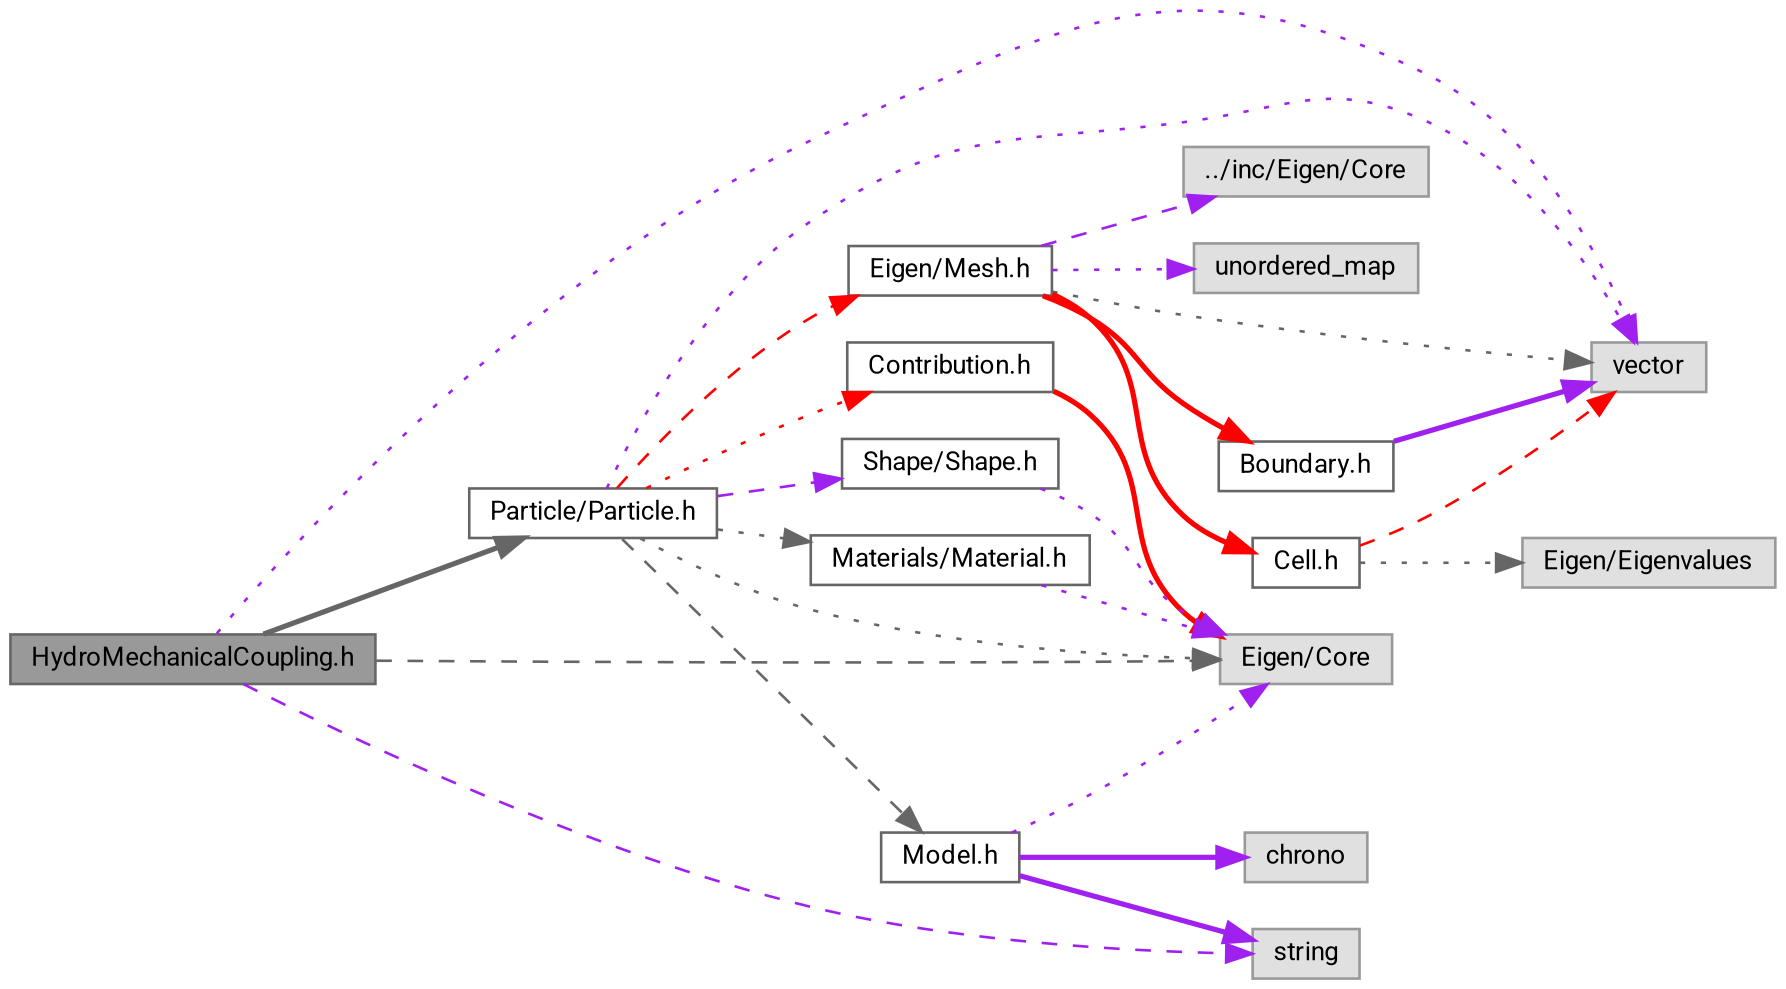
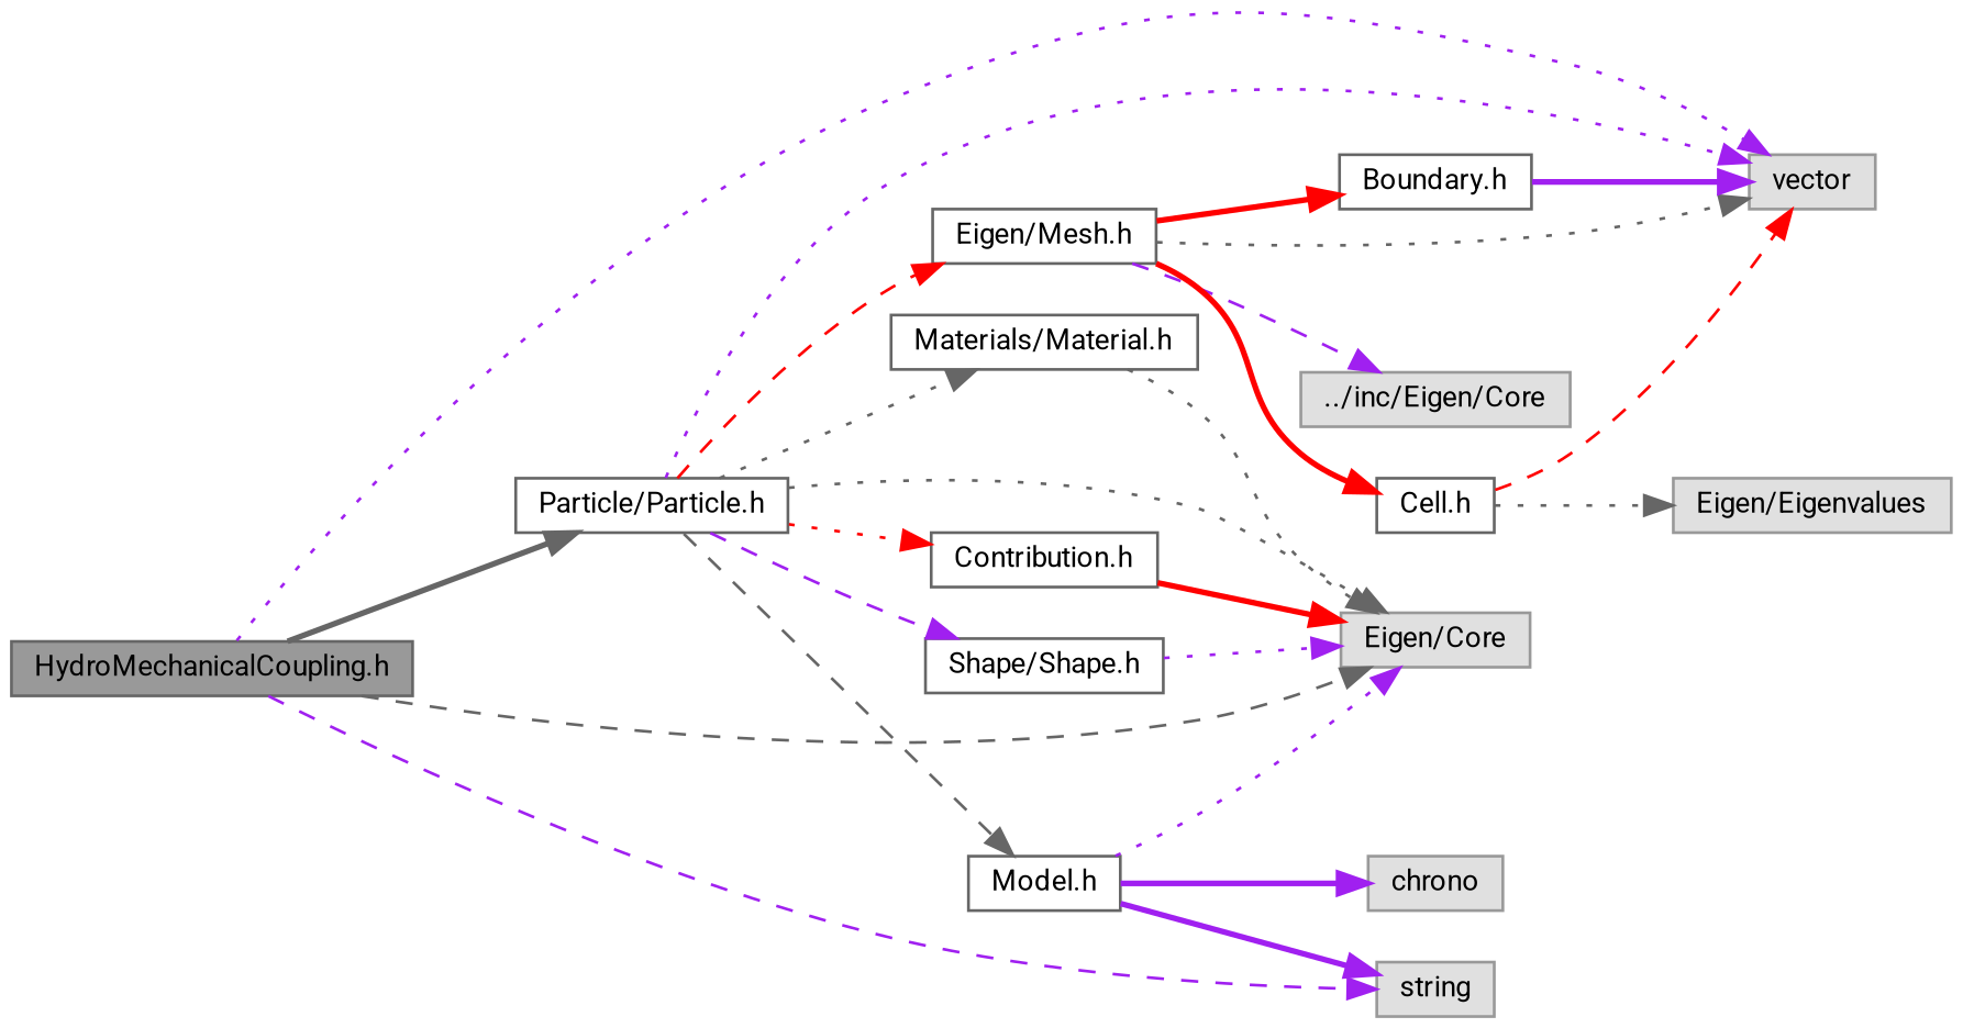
  digraph {
    fontname=Roboto
    rankdir=LR
    node [color=grey40 fillcolor=white fontname=Roboto fontsize=10 shape=box style=filled]
    edge [color=purple fontname=Roboto fontsize=10 labelfontname=Helvetica labelfontsize=10 style=dotted]
    n1 [color=gray40 fillcolor=grey60 fontcolor=black height=0.2 label="HydroMechanicalCoupling.h" width=0.4]
    n2 [height=0.2 label="Particle/Particle.h" width=0.4]
    n3 [color=grey60 fillcolor="#E0E0E0" height=0.2 label="Eigen/Core" width=0.4]
    n4 [color=grey60 fillcolor="#E0E0E0" height=0.2 label=vector width=0.4]
    n5 [color=grey60 fillcolor="#E0E0E0" height=0.2 label=string width=0.4]
    n6 [height=0.2 label="Contribution.h" width=0.4]
    n7 [height=0.2 label="Eigen/Mesh.h" width=0.4]
    n8 [height=0.2 label="Model.h" width=0.4]
    n9 [height=0.2 label="Shape/Shape.h" width=0.4]
    n10 [height=0.2 label="Materials/Material.h" width=0.4]
    n11 [color=grey60 fillcolor="#E0E0E0" height=0.2 label="../inc/Eigen/Core" width=0.4]
-   n12 [color=grey60 fillcolor="#E0E0E0" height=0.2 label=unordered_map width=0.4]
    n13 [height=0.2 label="Boundary.h" width=0.4]
    n14 [height=0.2 label="Cell.h" width=0.4]
    n15 [color=grey60 fillcolor="#E0E0E0" height=0.2 label=chrono width=0.4]
    n16 [color=grey60 fillcolor="#E0E0E0" height=0.2 label="Eigen/Eigenvalues" width=0.4]
    n1 -> n2 [color=gray40 style=bold]
    n1 -> n3 [color=gray40 style=dashed]
    n1 -> n4
    n1 -> n5 [style=dashed]
    n2 -> n3 [color=gray40]
    n2 -> n4
    n2 -> n6 [color=red]
    n2 -> n7 [color=red style=dashed]
    n2 -> n8 [color=gray40 style=dashed]
    n2 -> n9 [style=dashed]
    n2 -> n10 [color=gray40]
    n6 -> n3 [color=red style=bold]
    n7 -> n4 [color=gray40]
    n7 -> n11 [style=dashed]
-   n7 -> n12
    n7 -> n13 [color=red style=bold]
    n7 -> n14 [color=red style=bold]
    n8 -> n3
    n8 -> n5 [style=bold]
    n8 -> n15 [style=bold]
    n9 -> n3
-   n10 -> n3
+   n10 -> n3 [color=gray40]
    n13 -> n4 [style=bold]
    n14 -> n4 [color=red style=dashed]
    n14 -> n16 [color=gray40]
  }
